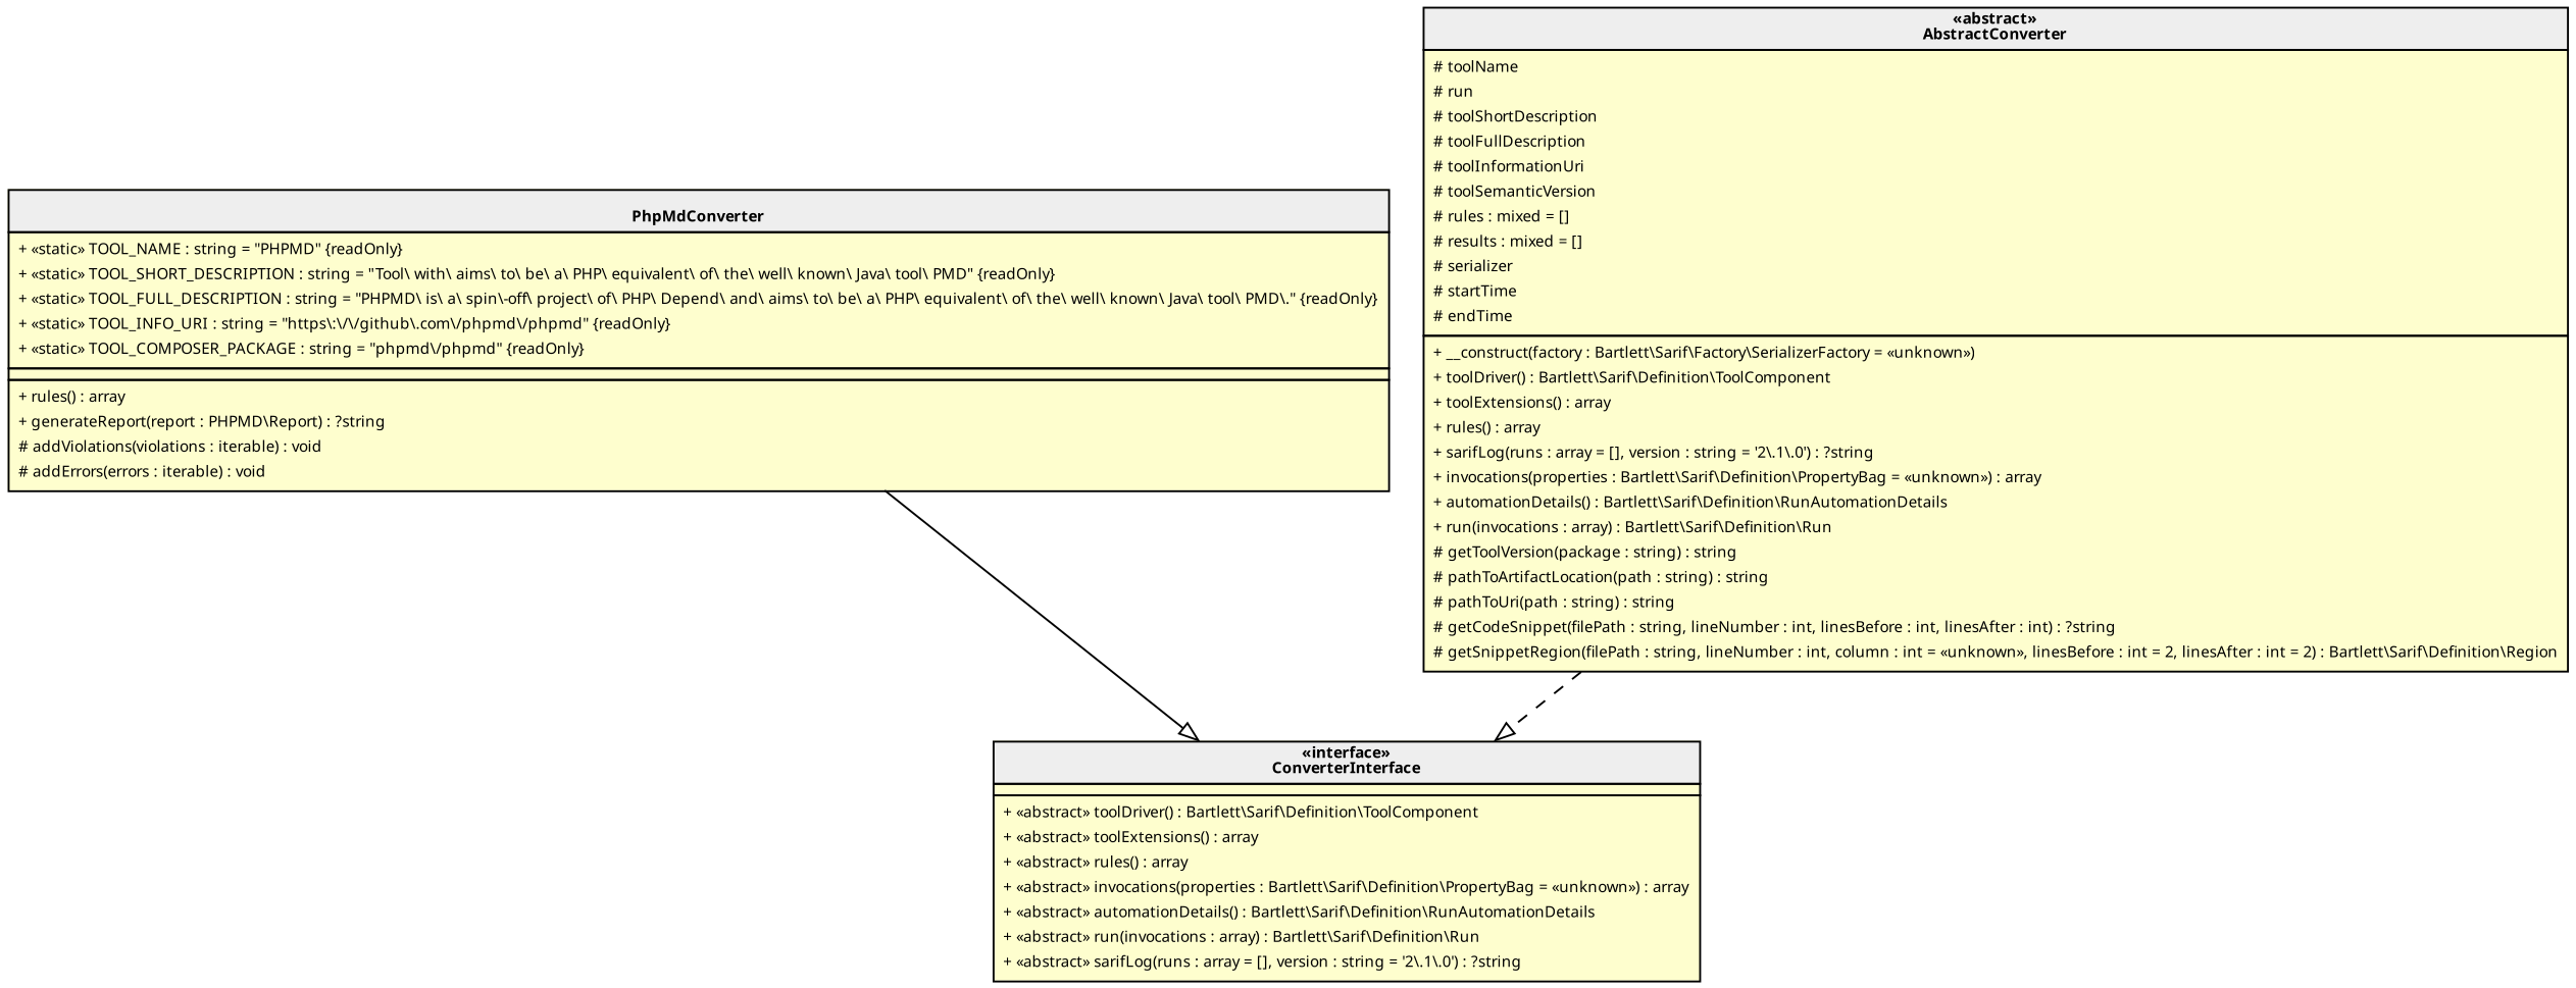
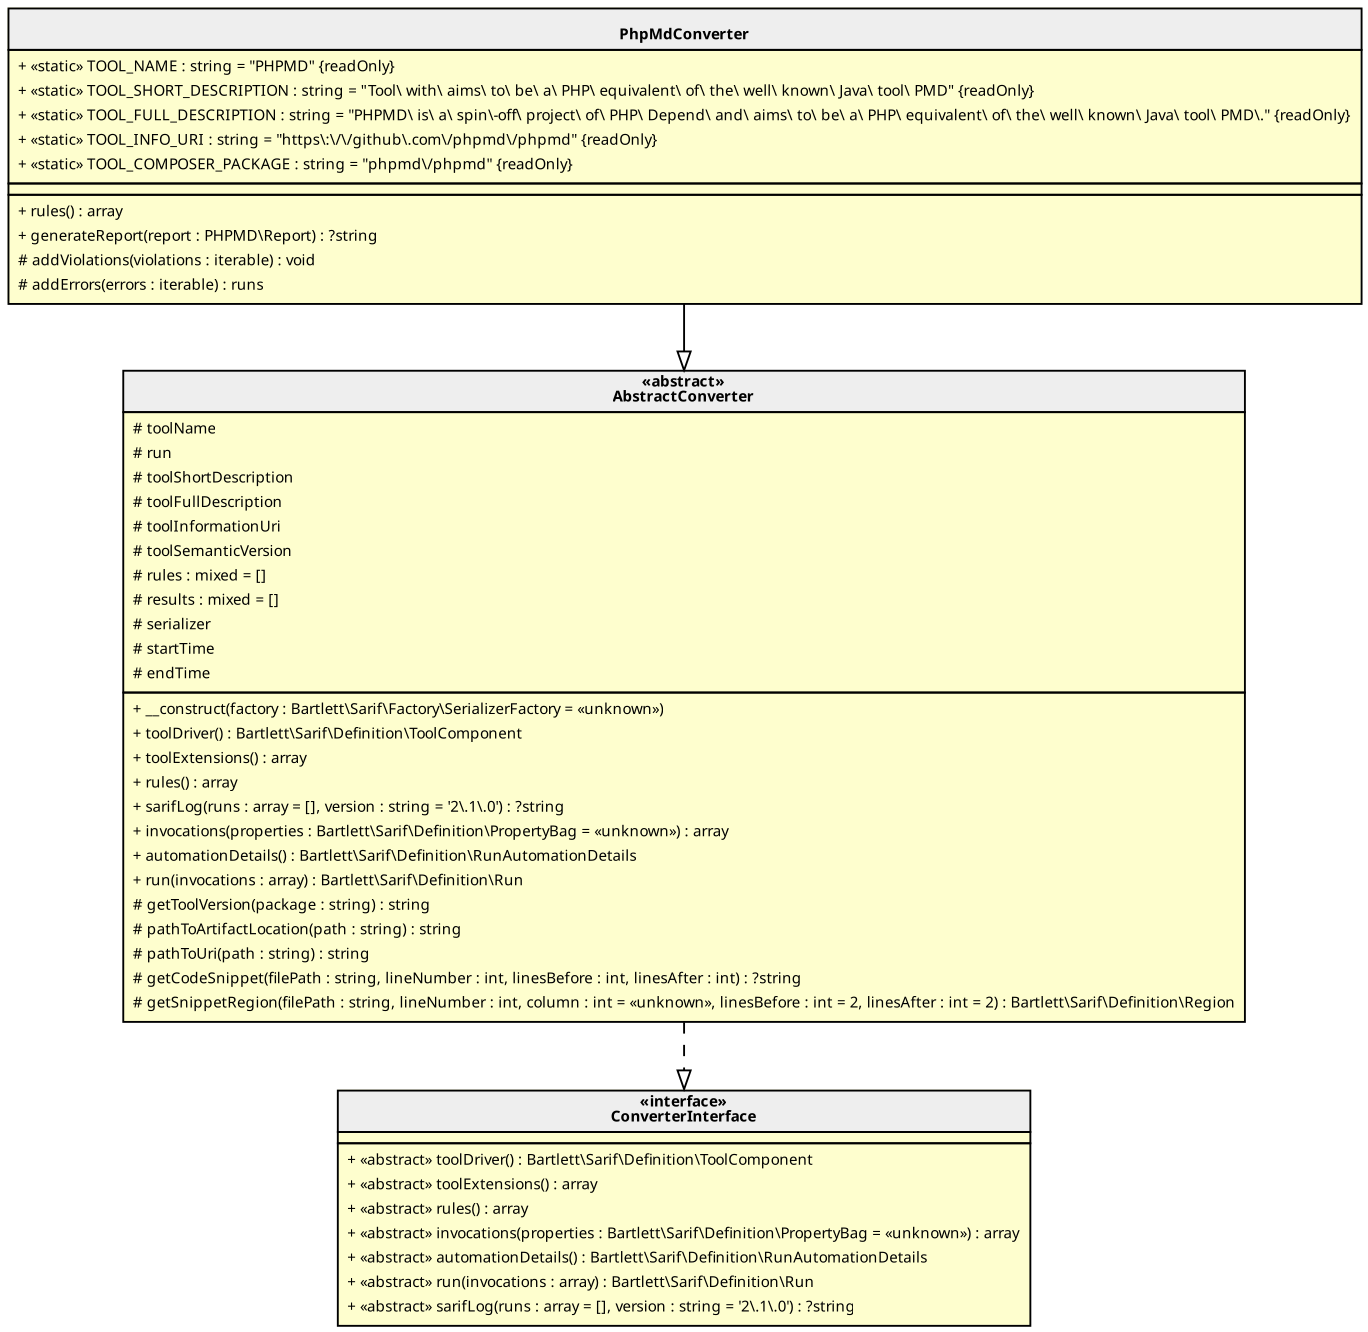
  digraph {
    rankdir=TB
    node [fillcolor="#FEFECE" fontname=Verdana fontsize=8 margin=0 shape=none style=filled]
    edge [arrowhead=empty fontname=Verdana fontsize=8]
-   n1 [label=< <table cellspacing="0" border="0" cellborder="1">     <tr><td bgcolor="#eeeeee"><b><br/>PhpMdConverter</b></td></tr>     <tr><td><table border="0" cellspacing="0" cellpadding="2">     <tr><td align="left">+ «static» TOOL_NAME : string = "PHPMD" {readOnly}</td></tr>     <tr><td align="left">+ «static» TOOL_SHORT_DESCRIPTION : string = "Tool\ with\ aims\ to\ be\ a\ PHP\ equivalent\ of\ the\ well\ known\ Java\ tool\ PMD" {readOnly}</td></tr>     <tr><td align="left">+ «static» TOOL_FULL_DESCRIPTION : string = "PHPMD\ is\ a\ spin\-off\ project\ of\ PHP\ Depend\ and\ aims\ to\ be\ a\ PHP\ equivalent\ of\ the\ well\ known\ Java\ tool\ PMD\." {readOnly}</td></tr>     <tr><td align="left">+ «static» TOOL_INFO_URI : string = "https\:\/\/github\.com\/phpmd\/phpmd" {readOnly}</td></tr>     <tr><td align="left">+ «static» TOOL_COMPOSER_PACKAGE : string = "phpmd\/phpmd" {readOnly}</td></tr> </table></td></tr>     <tr><td></td></tr>     <tr><td><table border="0" cellspacing="0" cellpadding="2">     <tr><td align="left">+ rules() : array</td></tr>     <tr><td align="left">+ generateReport(report : PHPMD\\Report) : ?string</td></tr>     <tr><td align="left"># addViolations(violations : iterable) : void</td></tr>     <tr><td align="left"># addErrors(errors : iterable) : void</td></tr> </table></td></tr> </table>>]
+   n1 [label=< <table cellspacing="0" border="0" cellborder="1">     <tr><td bgcolor="#eeeeee"><b><br/>PhpMdConverter</b></td></tr>     <tr><td><table border="0" cellspacing="0" cellpadding="2">     <tr><td align="left">+ «static» TOOL_NAME : string = "PHPMD" {readOnly}</td></tr>     <tr><td align="left">+ «static» TOOL_SHORT_DESCRIPTION : string = "Tool\ with\ aims\ to\ be\ a\ PHP\ equivalent\ of\ the\ well\ known\ Java\ tool\ PMD" {readOnly}</td></tr>     <tr><td align="left">+ «static» TOOL_FULL_DESCRIPTION : string = "PHPMD\ is\ a\ spin\-off\ project\ of\ PHP\ Depend\ and\ aims\ to\ be\ a\ PHP\ equivalent\ of\ the\ well\ known\ Java\ tool\ PMD\." {readOnly}</td></tr>     <tr><td align="left">+ «static» TOOL_INFO_URI : string = "https\:\/\/github\.com\/phpmd\/phpmd" {readOnly}</td></tr>     <tr><td align="left">+ «static» TOOL_COMPOSER_PACKAGE : string = "phpmd\/phpmd" {readOnly}</td></tr> </table></td></tr>     <tr><td></td></tr>     <tr><td><table border="0" cellspacing="0" cellpadding="2">     <tr><td align="left">+ rules() : array</td></tr>     <tr><td align="left">+ generateReport(report : PHPMD\\Report) : ?string</td></tr>     <tr><td align="left"># addViolations(violations : iterable) : void</td></tr>     <tr><td align="left"># addErrors(errors : iterable) : runs</td></tr> </table></td></tr> </table>>]
    n2 [label=< <table cellspacing="0" border="0" cellborder="1">     <tr><td bgcolor="#eeeeee"><b>«abstract»<br/>AbstractConverter</b></td></tr>     <tr><td><table border="0" cellspacing="0" cellpadding="2">     <tr><td align="left"># toolName</td></tr>     <tr><td align="left"># run</td></tr>     <tr><td align="left"># toolShortDescription</td></tr>     <tr><td align="left"># toolFullDescription</td></tr>     <tr><td align="left"># toolInformationUri</td></tr>     <tr><td align="left"># toolSemanticVersion</td></tr>     <tr><td align="left"># rules : mixed = []</td></tr>     <tr><td align="left"># results : mixed = []</td></tr>     <tr><td align="left"># serializer</td></tr>     <tr><td align="left"># startTime</td></tr>     <tr><td align="left"># endTime</td></tr> </table></td></tr>     <tr><td><table border="0" cellspacing="0" cellpadding="2">     <tr><td align="left">+ __construct(factory : Bartlett\\Sarif\\Factory\\SerializerFactory = «unknown»)</td></tr>     <tr><td align="left">+ toolDriver() : Bartlett\\Sarif\\Definition\\ToolComponent</td></tr>     <tr><td align="left">+ toolExtensions() : array</td></tr>     <tr><td align="left">+ rules() : array</td></tr>     <tr><td align="left">+ sarifLog(runs : array = [], version : string = '2\.1\.0') : ?string</td></tr>     <tr><td align="left">+ invocations(properties : Bartlett\\Sarif\\Definition\\PropertyBag = «unknown») : array</td></tr>     <tr><td align="left">+ automationDetails() : Bartlett\\Sarif\\Definition\\RunAutomationDetails</td></tr>     <tr><td align="left">+ run(invocations : array) : Bartlett\\Sarif\\Definition\\Run</td></tr>     <tr><td align="left"># getToolVersion(package : string) : string</td></tr>     <tr><td align="left"># pathToArtifactLocation(path : string) : string</td></tr>     <tr><td align="left"># pathToUri(path : string) : string</td></tr>     <tr><td align="left"># getCodeSnippet(filePath : string, lineNumber : int, linesBefore : int, linesAfter : int) : ?string</td></tr>     <tr><td align="left"># getSnippetRegion(filePath : string, lineNumber : int, column : int = «unknown», linesBefore : int = 2, linesAfter : int = 2) : Bartlett\\Sarif\\Definition\\Region</td></tr> </table></td></tr> </table>>]
    n3 [label=< <table cellspacing="0" border="0" cellborder="1">     <tr><td bgcolor="#eeeeee"><b>«interface»<br/>ConverterInterface</b></td></tr>     <tr><td></td></tr>     <tr><td><table border="0" cellspacing="0" cellpadding="2">     <tr><td align="left">+ «abstract» toolDriver() : Bartlett\\Sarif\\Definition\\ToolComponent</td></tr>     <tr><td align="left">+ «abstract» toolExtensions() : array</td></tr>     <tr><td align="left">+ «abstract» rules() : array</td></tr>     <tr><td align="left">+ «abstract» invocations(properties : Bartlett\\Sarif\\Definition\\PropertyBag = «unknown») : array</td></tr>     <tr><td align="left">+ «abstract» automationDetails() : Bartlett\\Sarif\\Definition\\RunAutomationDetails</td></tr>     <tr><td align="left">+ «abstract» run(invocations : array) : Bartlett\\Sarif\\Definition\\Run</td></tr>     <tr><td align="left">+ «abstract» sarifLog(runs : array = [], version : string = '2\.1\.0') : ?string</td></tr> </table></td></tr> </table>>]
    subgraph sub_1 {
      bgcolor=BurlyWood
      label="Bartlett\\Sarif\\Converter"
      n1
      n2
      n3
    }
-   n1 -> n3 [style=filled]
+   n1 -> n2 [style=filled]
    n2 -> n3 [style=dashed]
  }
